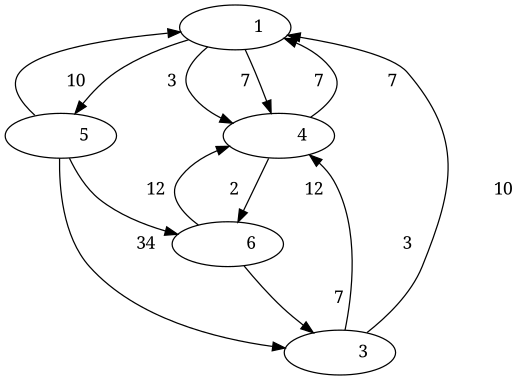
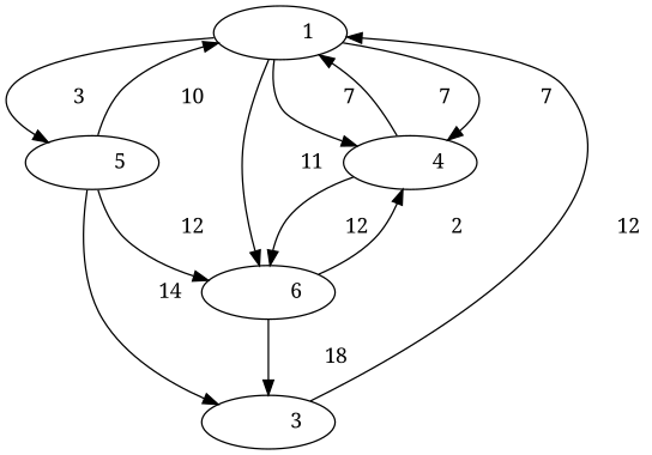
  digraph {
    fontname="Noto Serif"
    node [fontname="Noto Serif"]
    edge [dir=normal fontname="Noto Serif"]
    n1 [label="           1 "]
    n2 [label="           4 "]
    n3 [label="           5 "]
    n4 [label="           6 "]
    n5 [label="           3 "]
    n1 -> n2 [label="           7 "]
    n1 -> n2 [label="           7 "]
    n1 -> n3 [label="           3 "]
+   n1 -> n4 [label="          11 "]
    n2 -> n1 [label="           7 "]
    n2 -> n4 [label="          12 "]
    n3 -> n1 [label="          10 "]
    n3 -> n4 [label="          12 "]
-   n3 -> n5 [label="          34 "]
+   n3 -> n5 [label="          14 "]
    n4 -> n2 [label="           2 "]
-   n4 -> n5 [label="           7 "]
-   n5 -> n1 [label="          10 "]
-   n5 -> n2 [label="           3 "]
+   n4 -> n5 [label="          18 "]
+   n5 -> n1 [label="          12 "]
  }
